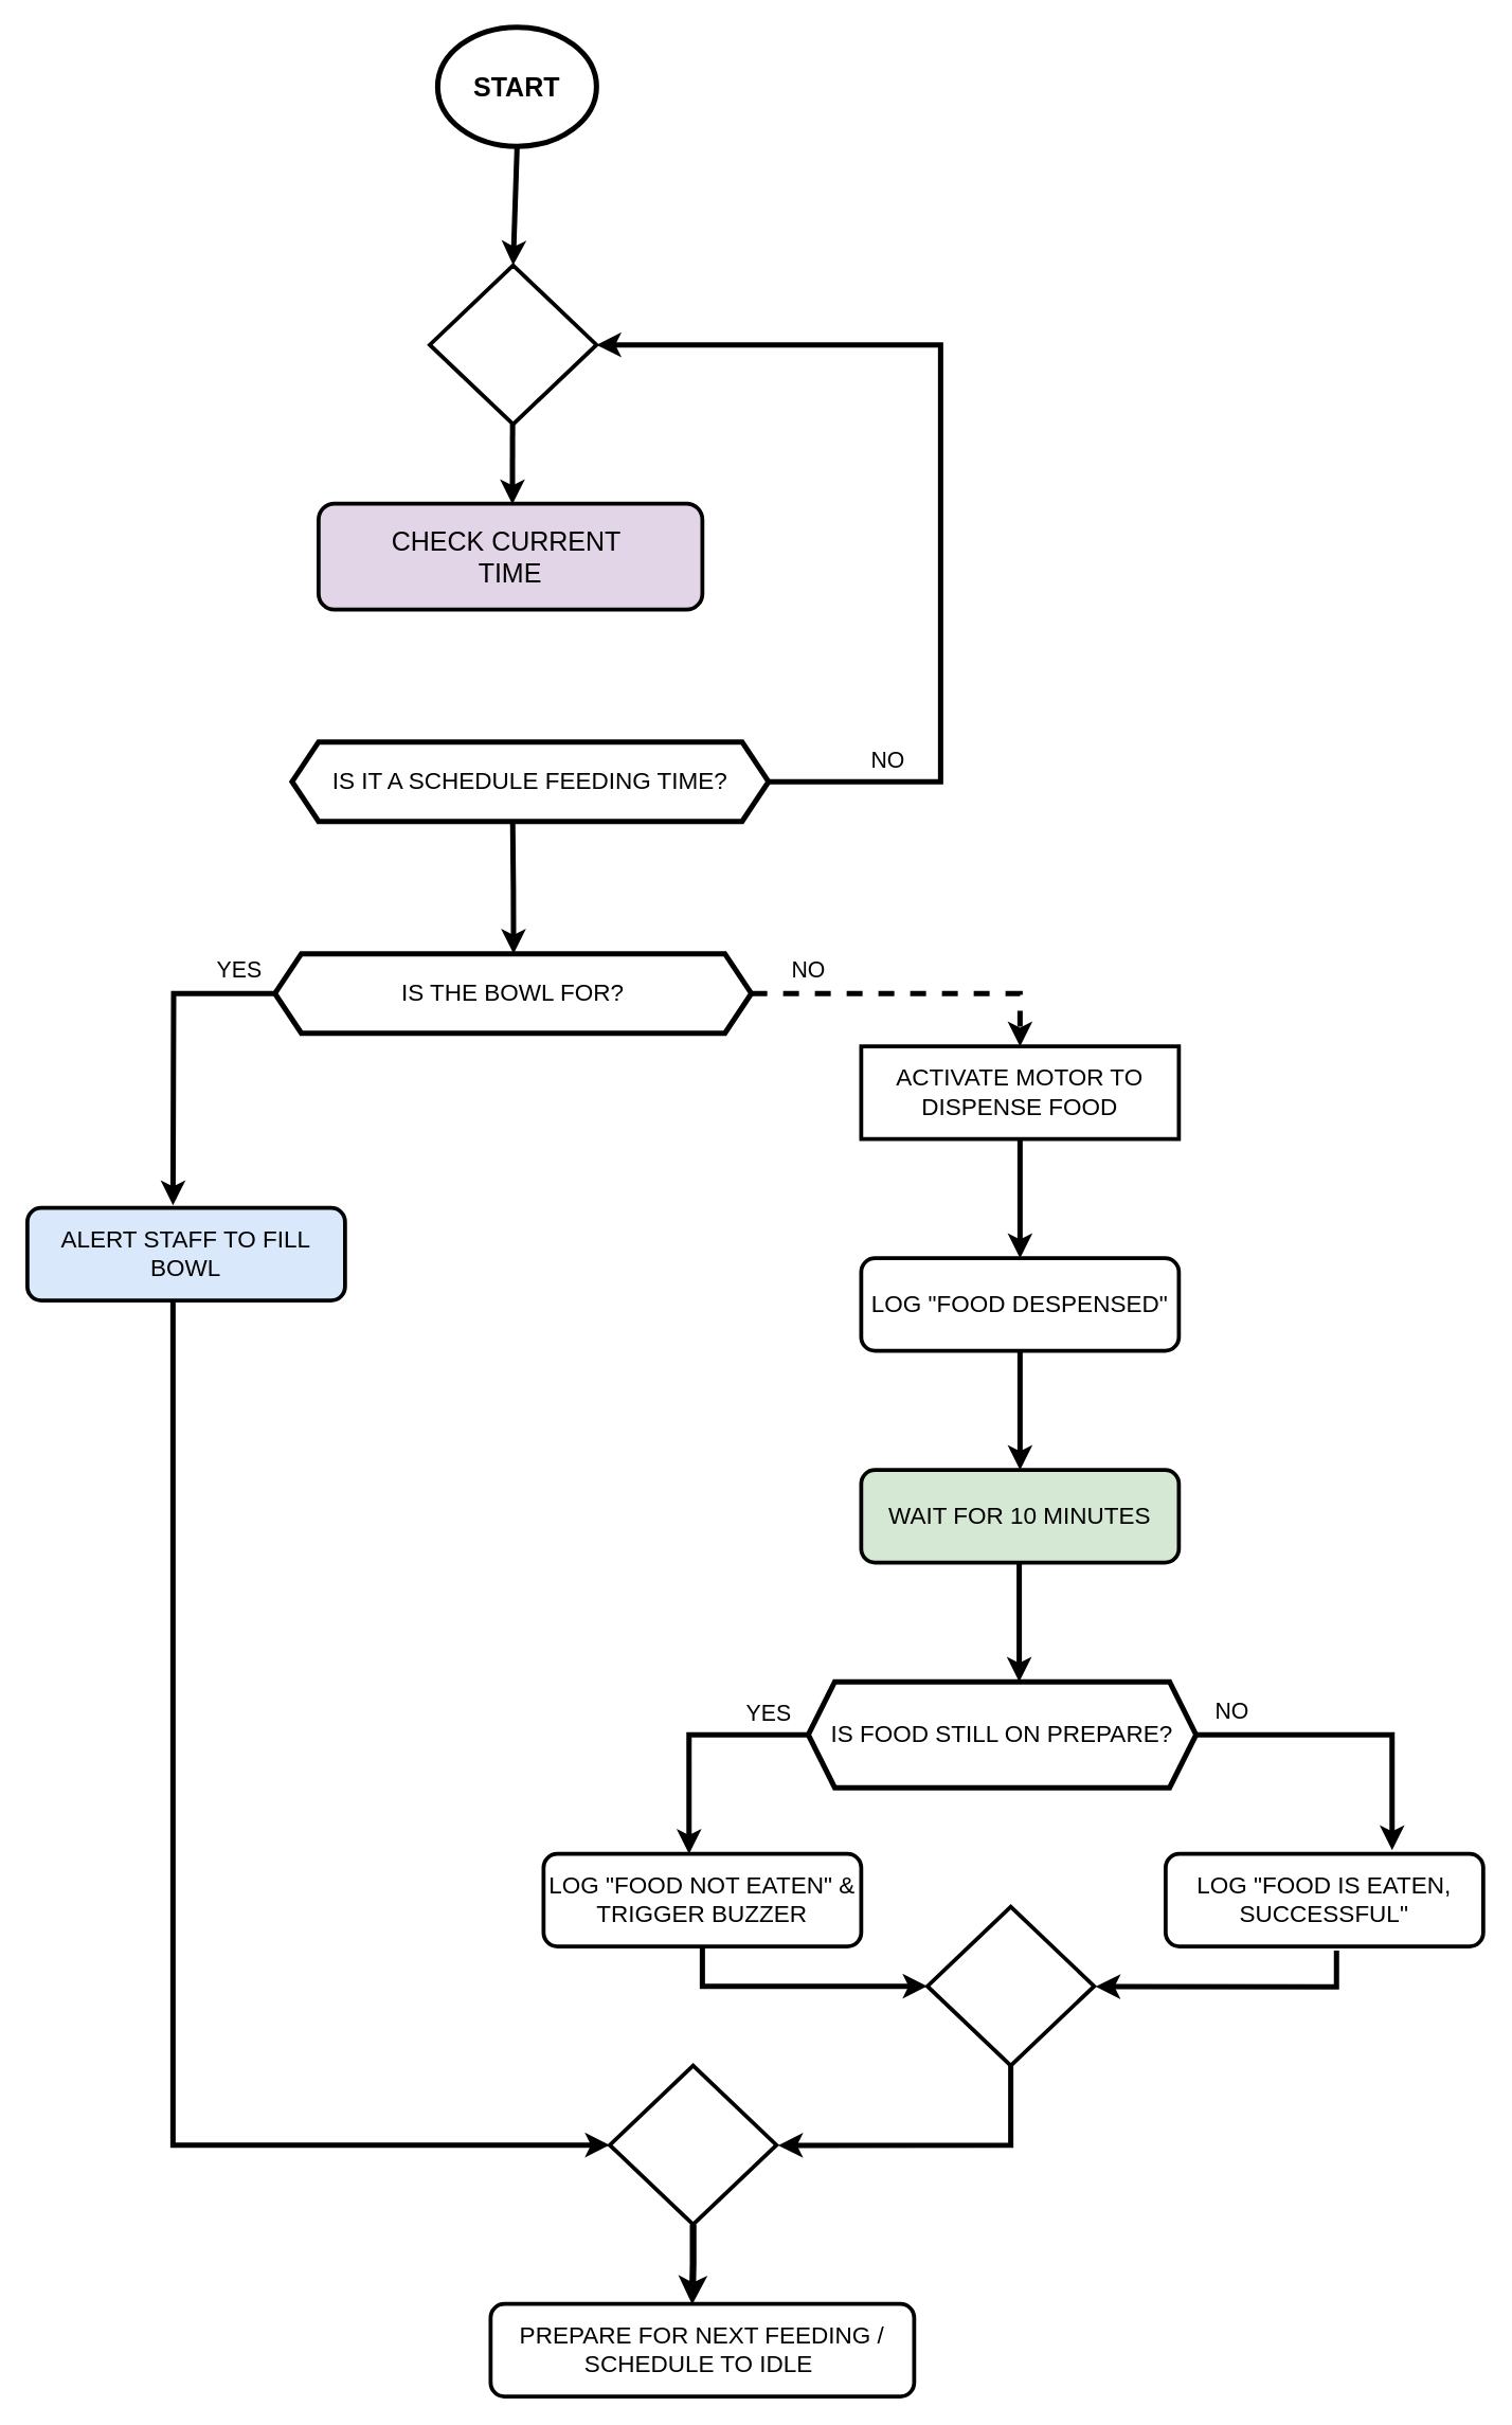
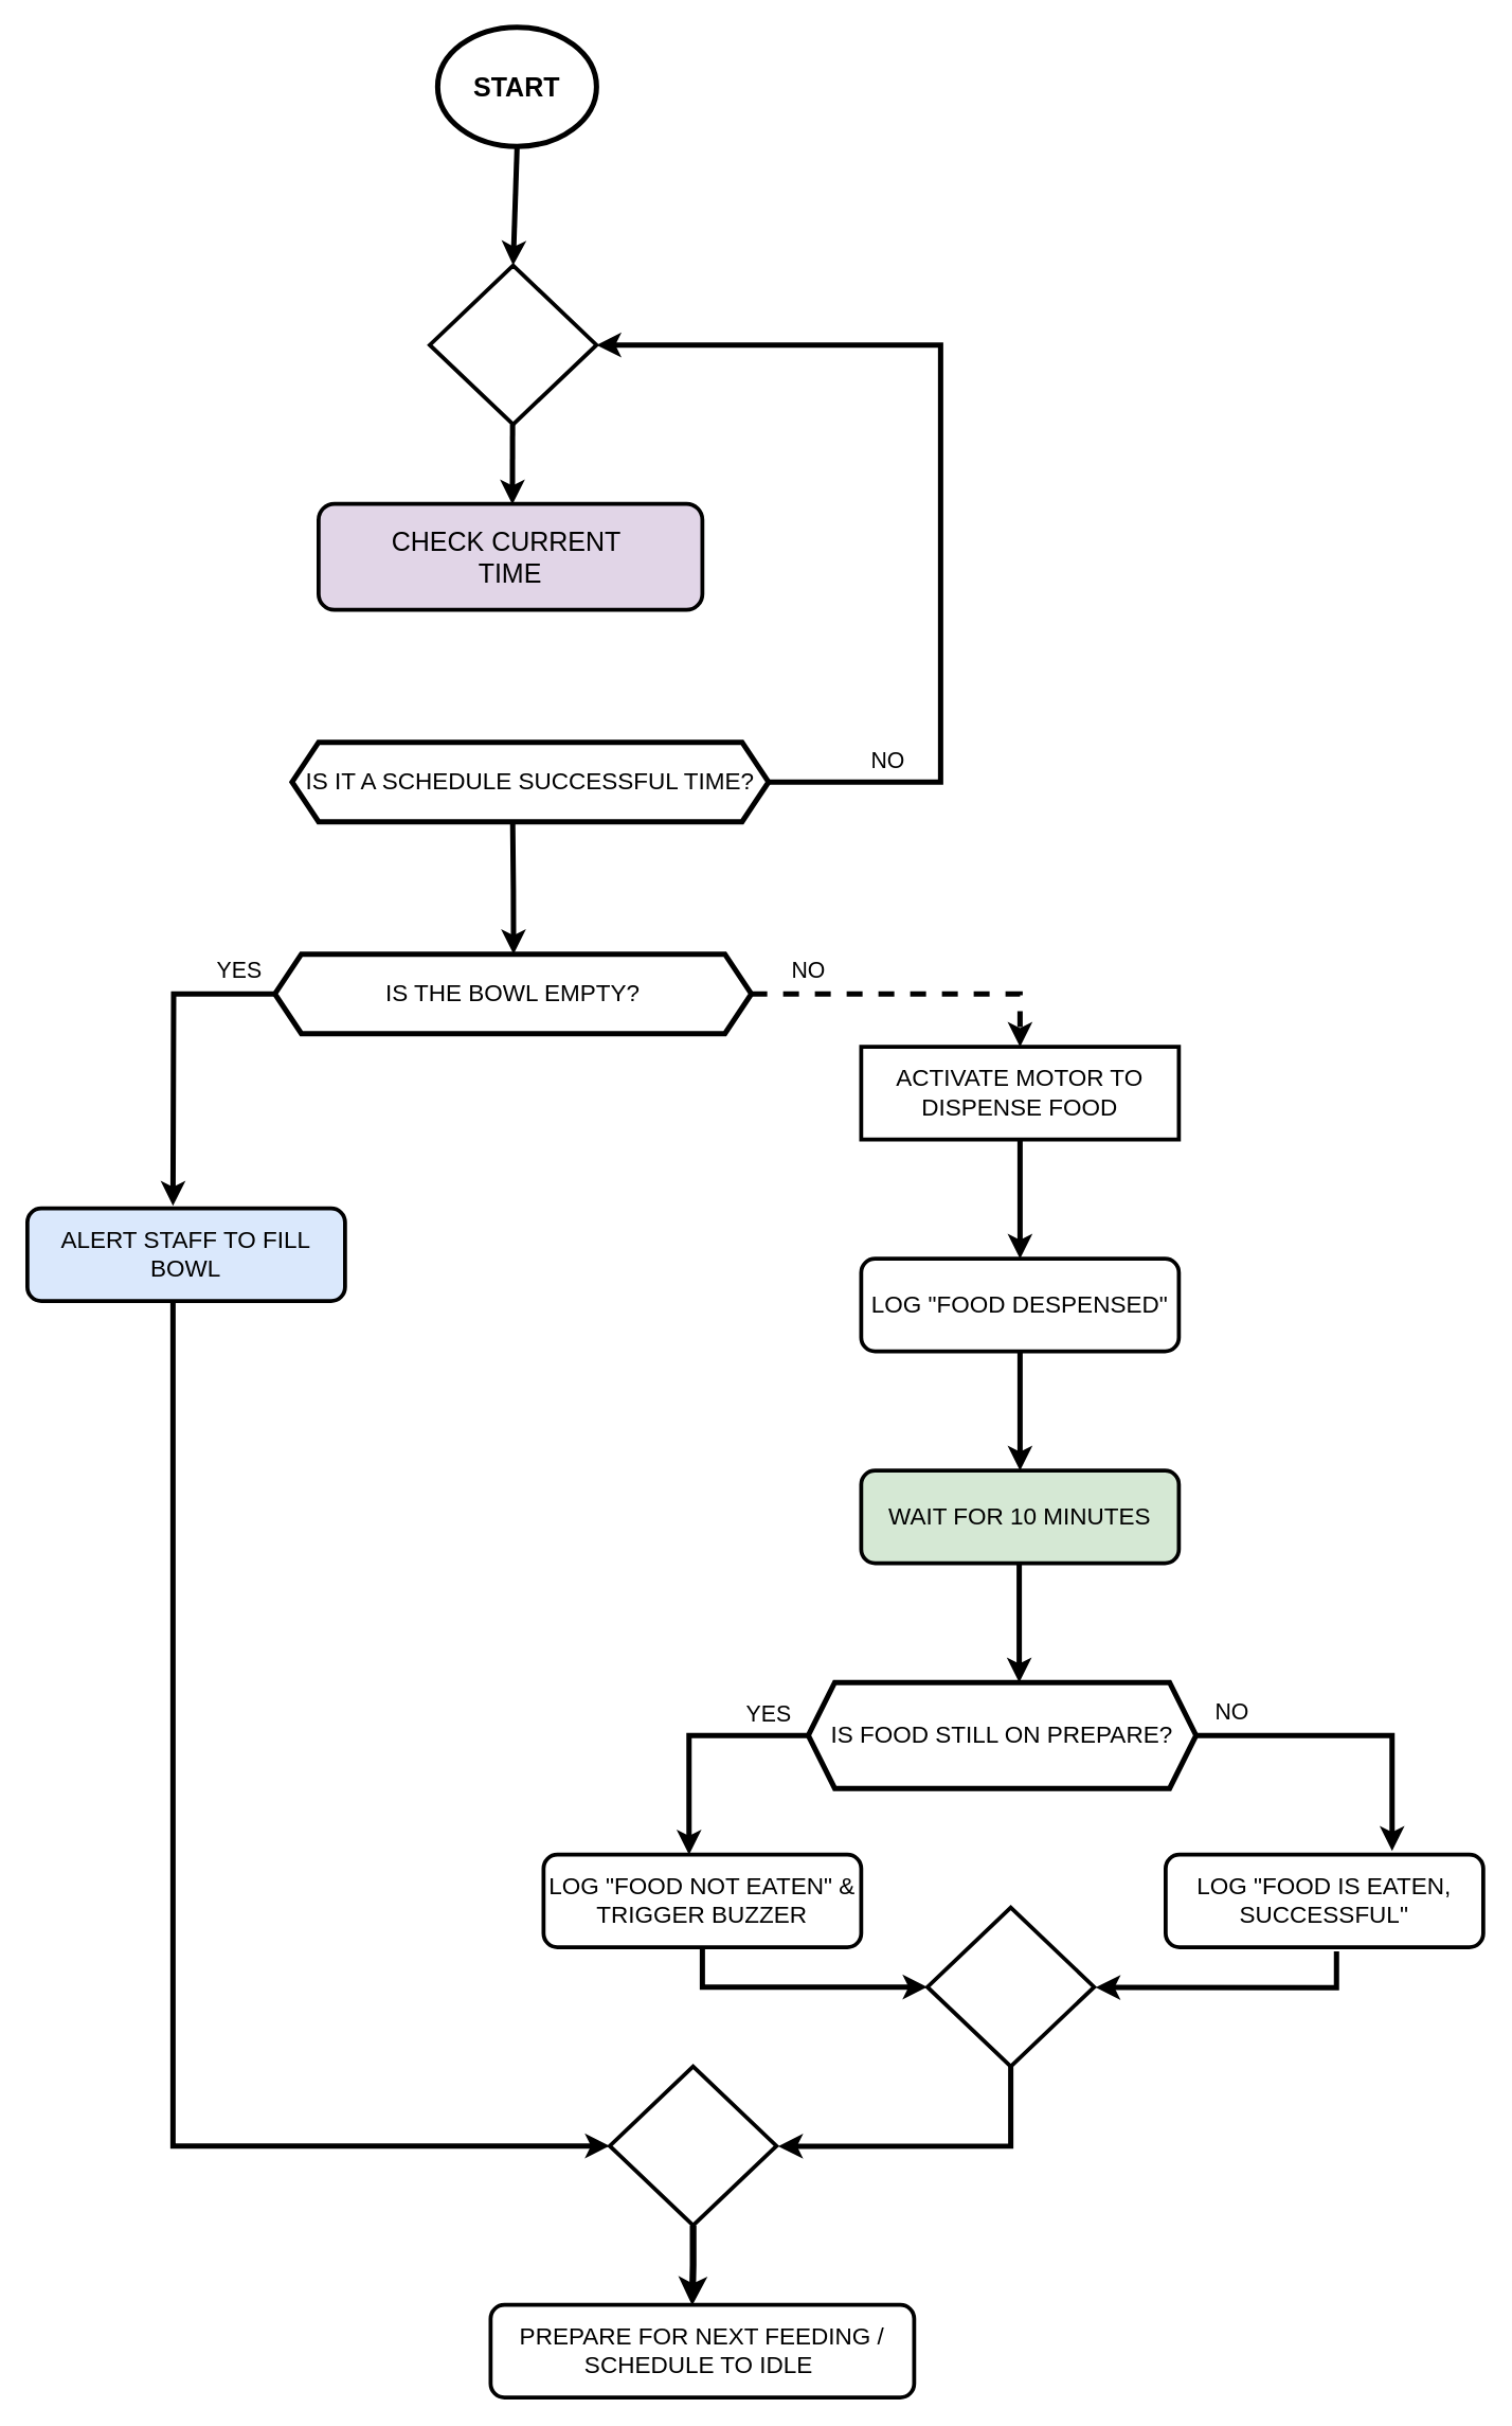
  <mxCell id="0" />
  <mxCell id="1" parent="0" />
  <mxCell id="2" value="&lt;font style=&quot;font-size: 20px;&quot;&gt;&lt;b&gt;START&lt;/b&gt;&lt;/font&gt;" style="ellipse;whiteSpace=wrap;html=1;aspect=fixed;strokeWidth=4;" vertex="1" parent="1"><mxGeometry x="330" y="20" width="120" height="90" as="geometry" /></mxCell>
  <mxCell id="3" value="" style="endArrow=classic;html=1;rounded=0;exitX=0.5;exitY=1;exitDx=0;exitDy=0;strokeWidth=4;" edge="1" parent="1" source="2"><mxGeometry width="50" height="50" relative="1" as="geometry"><mxPoint x="555" y="150" as="sourcePoint" /><mxPoint x="387" y="200" as="targetPoint" /></mxGeometry></mxCell>
  <mxCell id="4" value="" style="rhombus;whiteSpace=wrap;html=1;strokeWidth=3;" vertex="1" parent="1"><mxGeometry x="324" y="200" width="126" height="120" as="geometry" /></mxCell>
  <mxCell id="5" value="" style="endArrow=classic;html=1;rounded=0;exitX=0.5;exitY=1;exitDx=0;exitDy=0;strokeWidth=4;entryX=0.542;entryY=0.005;entryDx=0;entryDy=0;entryPerimeter=0;" edge="1" parent="1"><mxGeometry width="50" height="50" relative="1" as="geometry"><mxPoint x="386.6" y="320" as="sourcePoint" /><mxPoint x="386.44" y="380.4" as="targetPoint" /></mxGeometry></mxCell>
  <mxCell id="6" value="&lt;font style=&quot;font-size: 20px;&quot;&gt;CHECK CURRENT&amp;nbsp;&lt;/font&gt;&lt;div&gt;&lt;font style=&quot;font-size: 20px;&quot;&gt;TIME&lt;/font&gt;&lt;/div&gt;" style="rounded=1;whiteSpace=wrap;html=1;strokeWidth=3;fillColor=#e1d5e7;" vertex="1" parent="1"><mxGeometry x="240" y="380" width="290" height="80" as="geometry" /></mxCell>
  <mxCell id="7" style="edgeStyle=orthogonalEdgeStyle;rounded=0;orthogonalLoop=1;jettySize=auto;html=1;entryX=0.5;entryY=0;entryDx=0;entryDy=0;strokeWidth=4;dashed=1;" edge="1" parent="1" source="9" target="10"><mxGeometry relative="1" as="geometry"><mxPoint x="930.314" y="750" as="targetPoint" /></mxGeometry></mxCell>
  <mxCell id="8" style="edgeStyle=orthogonalEdgeStyle;rounded=0;orthogonalLoop=1;jettySize=auto;html=1;strokeWidth=4;" edge="1" parent="1" source="9"><mxGeometry relative="1" as="geometry"><mxPoint x="130" y="910" as="targetPoint" /></mxGeometry></mxCell>
- <mxCell id="9" value="&lt;span style=&quot;font-size: 18px;&quot;&gt;IS THE BOWL FOR?&lt;/span&gt;" style="shape=hexagon;perimeter=hexagonPerimeter2;whiteSpace=wrap;html=1;fixedSize=1;strokeWidth=4;" vertex="1" parent="1"><mxGeometry x="207" y="720" width="360" height="60" as="geometry" /></mxCell>
+ <mxCell id="9" value="&lt;span style=&quot;font-size: 18px;&quot;&gt;IS THE BOWL EMPTY?&lt;/span&gt;" style="shape=hexagon;perimeter=hexagonPerimeter2;whiteSpace=wrap;html=1;fixedSize=1;strokeWidth=4;" vertex="1" parent="1"><mxGeometry x="207" y="720" width="360" height="60" as="geometry" /></mxCell>
  <mxCell id="10" value="&lt;span style=&quot;font-size: 18px;&quot;&gt;ACTIVATE MOTOR TO DISPENSE FOOD&lt;/span&gt;" style="whiteSpace=wrap;html=1;strokeWidth=3;rounded=0;" vertex="1" parent="1"><mxGeometry x="650" y="790" width="240" height="70" as="geometry" /></mxCell>
  <mxCell id="11" value="" style="endArrow=classic;html=1;rounded=0;exitX=0.5;exitY=1;exitDx=0;exitDy=0;strokeWidth=4;entryX=0.5;entryY=0;entryDx=0;entryDy=0;" edge="1" parent="1" source="10" target="12"><mxGeometry width="50" height="50" relative="1" as="geometry"><mxPoint x="779.38" y="860" as="sourcePoint" /><mxPoint x="779.5" y="940" as="targetPoint" /></mxGeometry></mxCell>
  <mxCell id="12" value="&lt;span style=&quot;font-size: 18px;&quot;&gt;LOG &quot;FOOD DESPENSED&quot;&lt;/span&gt;" style="rounded=1;whiteSpace=wrap;html=1;strokeWidth=3;" vertex="1" parent="1"><mxGeometry x="650" y="950" width="240" height="70" as="geometry" /></mxCell>
  <mxCell id="13" value="&lt;span style=&quot;font-size: 18px;&quot;&gt;WAIT FOR 10 MINUTES&lt;/span&gt;" style="rounded=1;whiteSpace=wrap;html=1;strokeWidth=3;fillColor=#d5e8d4;" vertex="1" parent="1"><mxGeometry x="650" y="1110" width="240" height="70" as="geometry" /></mxCell>
  <mxCell id="14" value="" style="endArrow=classic;html=1;rounded=0;exitX=0.5;exitY=1;exitDx=0;exitDy=0;strokeWidth=4;entryX=0.5;entryY=0;entryDx=0;entryDy=0;" edge="1" parent="1" source="12" target="13"><mxGeometry width="50" height="50" relative="1" as="geometry"><mxPoint x="779.38" y="1020" as="sourcePoint" /><mxPoint x="779.5" y="1100" as="targetPoint" /></mxGeometry></mxCell>
  <mxCell id="15" value="&lt;span style=&quot;font-size: 18px;&quot;&gt;IS FOOD STILL ON PREPARE?&lt;/span&gt;" style="shape=hexagon;perimeter=hexagonPerimeter2;whiteSpace=wrap;html=1;fixedSize=1;strokeWidth=4;" vertex="1" parent="1"><mxGeometry x="610" y="1270" width="293" height="80" as="geometry" /></mxCell>
  <mxCell id="16" value="" style="endArrow=classic;html=1;rounded=0;exitX=0.5;exitY=1;exitDx=0;exitDy=0;strokeWidth=4;entryX=0.5;entryY=0;entryDx=0;entryDy=0;" edge="1" parent="1"><mxGeometry width="50" height="50" relative="1" as="geometry"><mxPoint x="769.38" y="1180" as="sourcePoint" /><mxPoint x="769.38" y="1270" as="targetPoint" /></mxGeometry></mxCell>
  <mxCell id="17" style="edgeStyle=orthogonalEdgeStyle;rounded=0;orthogonalLoop=1;jettySize=auto;html=1;exitX=0.538;exitY=1.044;exitDx=0;exitDy=0;exitPerimeter=0;strokeWidth=4;entryX=1.009;entryY=0.503;entryDx=0;entryDy=0;entryPerimeter=0;" edge="1" parent="1" source="18" target="24"><mxGeometry relative="1" as="geometry"><mxPoint x="830" y="1500" as="targetPoint" /><mxPoint x="1010" y="1500" as="sourcePoint" /><Array as="points"><mxPoint x="1009" y="1500" /></Array></mxGeometry></mxCell>
  <mxCell id="18" value="&lt;span style=&quot;font-size: 18px;&quot;&gt;LOG &quot;FOOD IS EATEN, SUCCESSFUL&quot;&lt;/span&gt;" style="rounded=1;whiteSpace=wrap;html=1;strokeWidth=3;" vertex="1" parent="1"><mxGeometry x="880" y="1400" width="240" height="70" as="geometry" /></mxCell>
  <mxCell id="19" style="edgeStyle=orthogonalEdgeStyle;rounded=0;orthogonalLoop=1;jettySize=auto;html=1;entryX=0;entryY=0.5;entryDx=0;entryDy=0;exitX=0.5;exitY=1;exitDx=0;exitDy=0;strokeWidth=4;" edge="1" parent="1" source="20" target="24"><mxGeometry relative="1" as="geometry"><mxPoint x="530" y="1500" as="sourcePoint" /></mxGeometry></mxCell>
  <mxCell id="20" value="&lt;span style=&quot;font-size: 18px;&quot;&gt;LOG &quot;FOOD NOT EATEN&quot; &amp;amp; TRIGGER BUZZER&lt;/span&gt;" style="rounded=1;whiteSpace=wrap;html=1;strokeWidth=3;" vertex="1" parent="1"><mxGeometry x="410" y="1400" width="240" height="70" as="geometry" /></mxCell>
  <mxCell id="21" style="edgeStyle=orthogonalEdgeStyle;rounded=0;orthogonalLoop=1;jettySize=auto;html=1;exitX=1;exitY=0.5;exitDx=0;exitDy=0;entryX=0.713;entryY=-0.039;entryDx=0;entryDy=0;entryPerimeter=0;strokeWidth=4;" edge="1" parent="1" source="15" target="18"><mxGeometry relative="1" as="geometry" /></mxCell>
  <mxCell id="22" style="edgeStyle=orthogonalEdgeStyle;rounded=0;orthogonalLoop=1;jettySize=auto;html=1;exitX=0;exitY=0.5;exitDx=0;exitDy=0;strokeWidth=4;entryX=0.458;entryY=0;entryDx=0;entryDy=0;entryPerimeter=0;" edge="1" parent="1" source="15" target="20"><mxGeometry relative="1" as="geometry"><mxPoint x="591" y="1303" as="sourcePoint" /><mxPoint x="520" y="1390" as="targetPoint" /><Array as="points"><mxPoint x="520" y="1310" /></Array></mxGeometry></mxCell>
  <mxCell id="23" style="edgeStyle=orthogonalEdgeStyle;rounded=0;orthogonalLoop=1;jettySize=auto;html=1;strokeWidth=4;entryX=1.01;entryY=0.502;entryDx=0;entryDy=0;entryPerimeter=0;" edge="1" parent="1" source="24" target="25"><mxGeometry relative="1" as="geometry"><mxPoint x="590" y="1620" as="targetPoint" /><Array as="points"><mxPoint x="763" y="1620" /></Array></mxGeometry></mxCell>
  <mxCell id="24" value="" style="rhombus;whiteSpace=wrap;html=1;strokeWidth=3;" vertex="1" parent="1"><mxGeometry x="700" y="1440" width="126" height="120" as="geometry" /></mxCell>
  <mxCell id="25" value="" style="rhombus;whiteSpace=wrap;html=1;strokeWidth=3;" vertex="1" parent="1"><mxGeometry x="460" y="1560" width="126" height="120" as="geometry" /></mxCell>
  <mxCell id="26" style="edgeStyle=orthogonalEdgeStyle;rounded=0;orthogonalLoop=1;jettySize=auto;html=1;entryX=0;entryY=0.5;entryDx=0;entryDy=0;strokeWidth=4;" edge="1" parent="1" source="27" target="25"><mxGeometry relative="1" as="geometry"><mxPoint x="140" y="1631.882" as="targetPoint" /><Array as="points"><mxPoint x="130" y="1620" /></Array></mxGeometry></mxCell>
  <mxCell id="27" value="&lt;span style=&quot;font-size: 18px;&quot;&gt;ALERT STAFF TO FILL BOWL&lt;/span&gt;" style="rounded=1;whiteSpace=wrap;html=1;strokeWidth=3;fillColor=#dae8fc;" vertex="1" parent="1"><mxGeometry x="20" y="912" width="240" height="70" as="geometry" /></mxCell>
  <mxCell id="28" value="&lt;span style=&quot;font-size: 18px;&quot;&gt;PREPARE FOR NEXT FEEDING / SCHEDULE TO IDLE&amp;nbsp;&lt;/span&gt;" style="rounded=1;whiteSpace=wrap;html=1;strokeWidth=3;" vertex="1" parent="1"><mxGeometry x="370" y="1740" width="320" height="70" as="geometry" /></mxCell>
  <mxCell id="29" style="edgeStyle=orthogonalEdgeStyle;rounded=0;orthogonalLoop=1;jettySize=auto;html=1;entryX=0.476;entryY=0.008;entryDx=0;entryDy=0;entryPerimeter=0;strokeWidth=5;" edge="1" parent="1" source="25" target="28"><mxGeometry relative="1" as="geometry" /></mxCell>
  <mxCell id="30" style="edgeStyle=orthogonalEdgeStyle;rounded=0;orthogonalLoop=1;jettySize=auto;html=1;entryX=1;entryY=0.5;entryDx=0;entryDy=0;exitX=1;exitY=0.5;exitDx=0;exitDy=0;strokeWidth=4;" edge="1" parent="1" source="31" target="4"><mxGeometry relative="1" as="geometry"><mxPoint x="750" y="500" as="sourcePoint" /><Array as="points"><mxPoint x="710" y="590" /><mxPoint x="710" y="260" /></Array></mxGeometry></mxCell>
- <mxCell id="31" value="&lt;font style=&quot;font-size: 18px;&quot;&gt;IS IT A SCHEDULE FEEDING TIME?&lt;/font&gt;" style="shape=hexagon;perimeter=hexagonPerimeter2;whiteSpace=wrap;html=1;fixedSize=1;strokeWidth=4;" vertex="1" parent="1"><mxGeometry x="220" y="560" width="360" height="60" as="geometry" /></mxCell>
+ <mxCell id="31" value="&lt;font style=&quot;font-size: 18px;&quot;&gt;IS IT A SCHEDULE SUCCESSFUL TIME?&lt;/font&gt;" style="shape=hexagon;perimeter=hexagonPerimeter2;whiteSpace=wrap;html=1;fixedSize=1;strokeWidth=4;" vertex="1" parent="1"><mxGeometry x="220" y="560" width="360" height="60" as="geometry" /></mxCell>
  <mxCell id="32" style="edgeStyle=orthogonalEdgeStyle;rounded=0;orthogonalLoop=1;jettySize=auto;html=1;entryX=0.538;entryY=-0.016;entryDx=0;entryDy=0;entryPerimeter=0;strokeWidth=4;" edge="1" parent="1"><mxGeometry relative="1" as="geometry"><mxPoint x="386.677" y="620.96" as="sourcePoint" /><mxPoint x="387.33" y="720" as="targetPoint" /></mxGeometry></mxCell>
  <mxCell id="33" value="&lt;font style=&quot;font-size: 17px;&quot;&gt;NO&lt;/font&gt;" style="text;html=1;align=center;verticalAlign=middle;resizable=0;points=[];autosize=1;strokeColor=none;fillColor=none;" vertex="1" parent="1"><mxGeometry x="645" y="560" width="50" height="30" as="geometry" /></mxCell>
  <mxCell id="34" value="&lt;span style=&quot;font-size: 17px;&quot;&gt;NO&lt;/span&gt;" style="text;html=1;align=center;verticalAlign=middle;resizable=0;points=[];autosize=1;strokeColor=none;fillColor=none;" vertex="1" parent="1"><mxGeometry x="585" y="718" width="50" height="30" as="geometry" /></mxCell>
  <mxCell id="35" value="&lt;span style=&quot;font-size: 17px;&quot;&gt;YES&lt;/span&gt;" style="text;html=1;align=center;verticalAlign=middle;resizable=0;points=[];autosize=1;strokeColor=none;fillColor=none;" vertex="1" parent="1"><mxGeometry x="150" y="718" width="60" height="30" as="geometry" /></mxCell>
  <mxCell id="36" value="&lt;span style=&quot;font-size: 17px;&quot;&gt;YES&lt;/span&gt;" style="text;html=1;align=center;verticalAlign=middle;resizable=0;points=[];autosize=1;strokeColor=none;fillColor=none;" vertex="1" parent="1"><mxGeometry x="550" y="1280" width="60" height="30" as="geometry" /></mxCell>
  <mxCell id="37" value="&lt;span style=&quot;font-size: 17px;&quot;&gt;NO&lt;/span&gt;" style="text;html=1;align=center;verticalAlign=middle;resizable=0;points=[];autosize=1;strokeColor=none;fillColor=none;" vertex="1" parent="1"><mxGeometry x="905" y="1278" width="50" height="30" as="geometry" /></mxCell>
